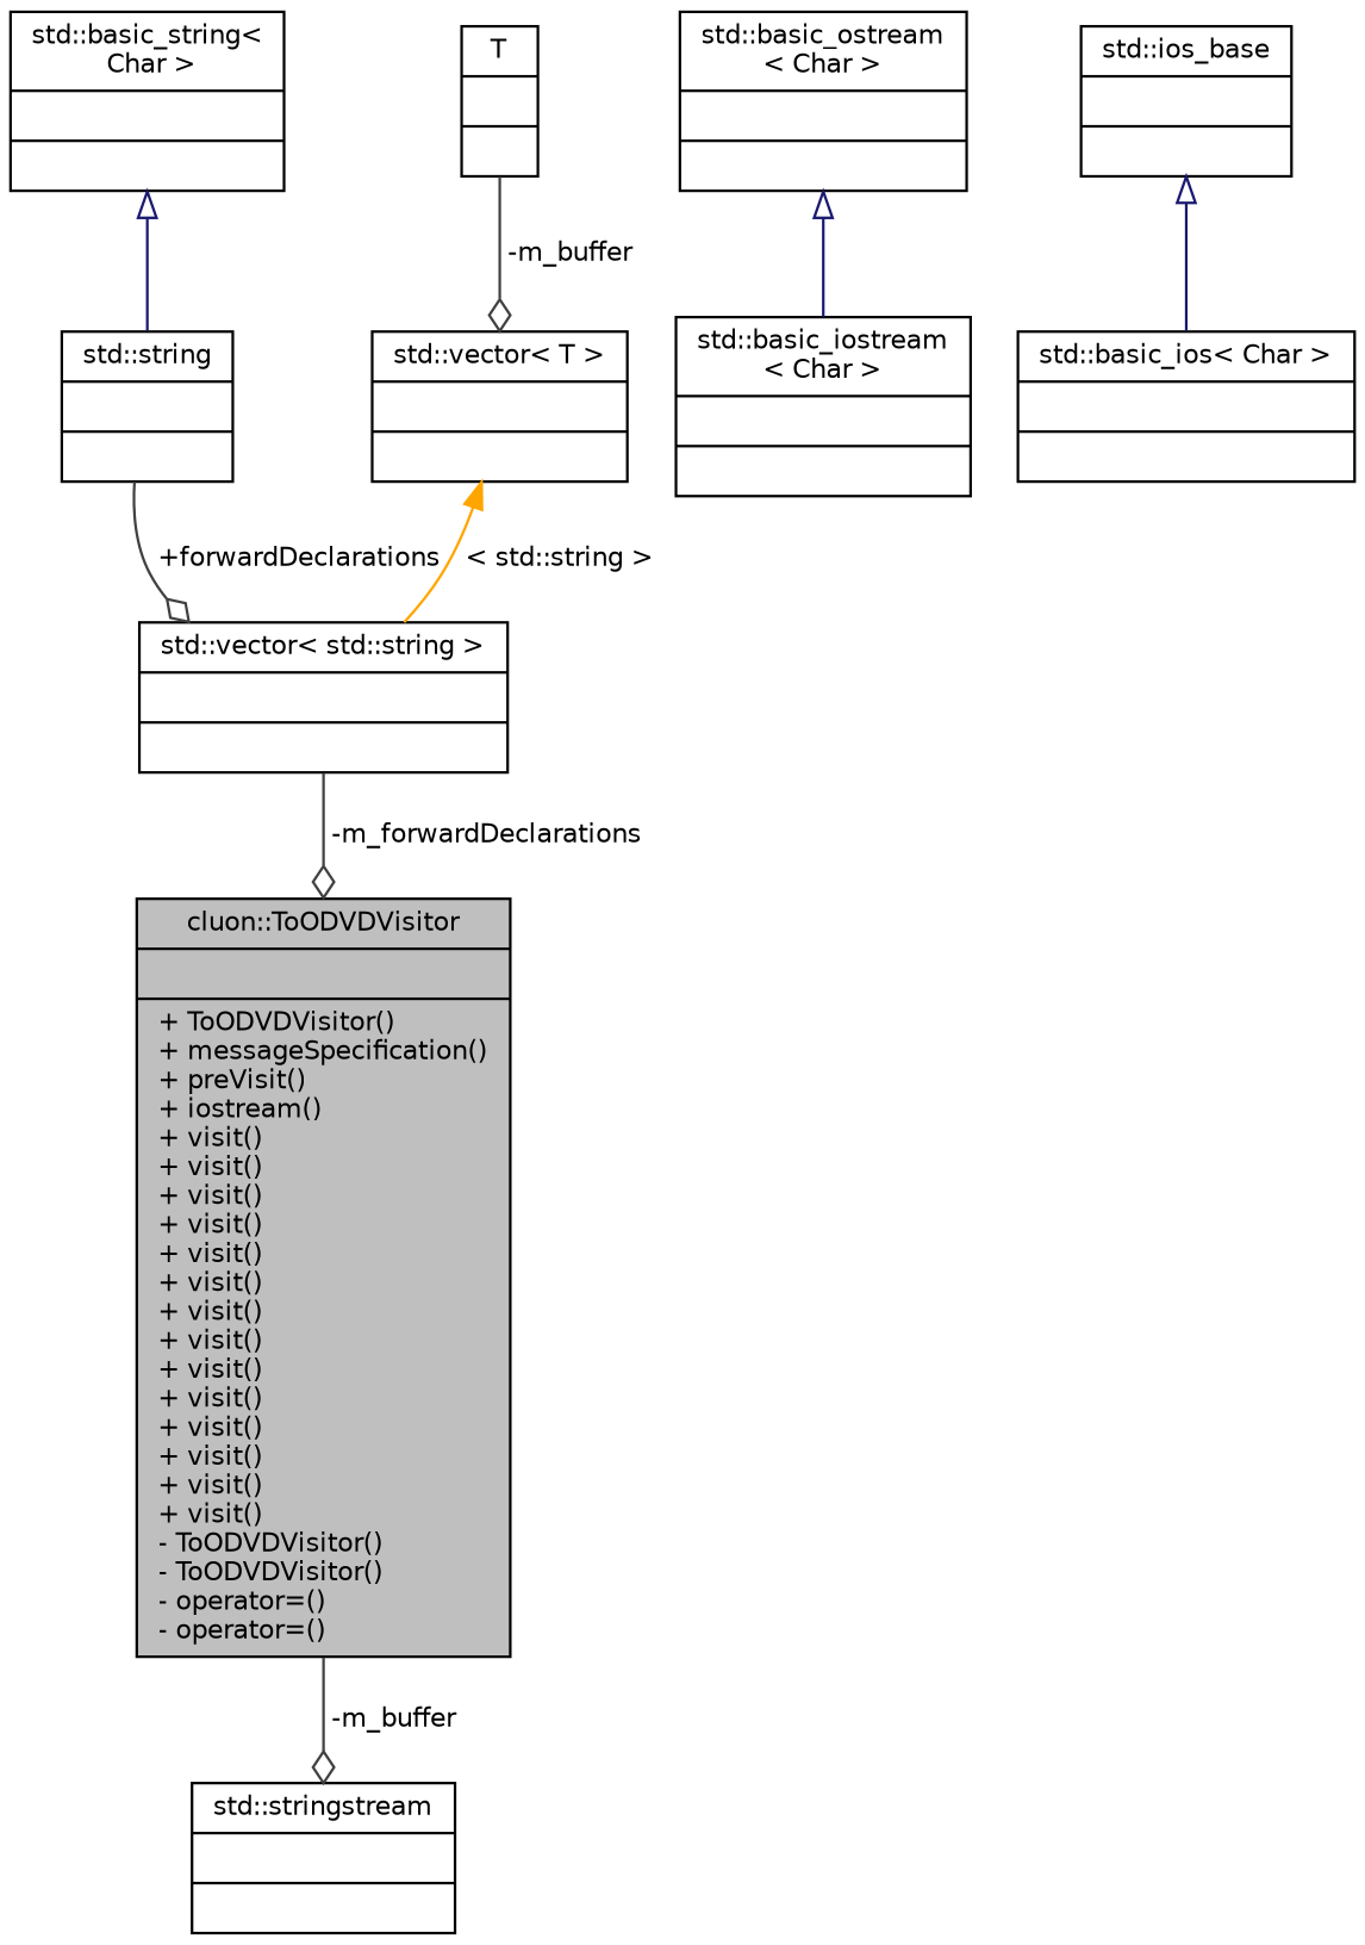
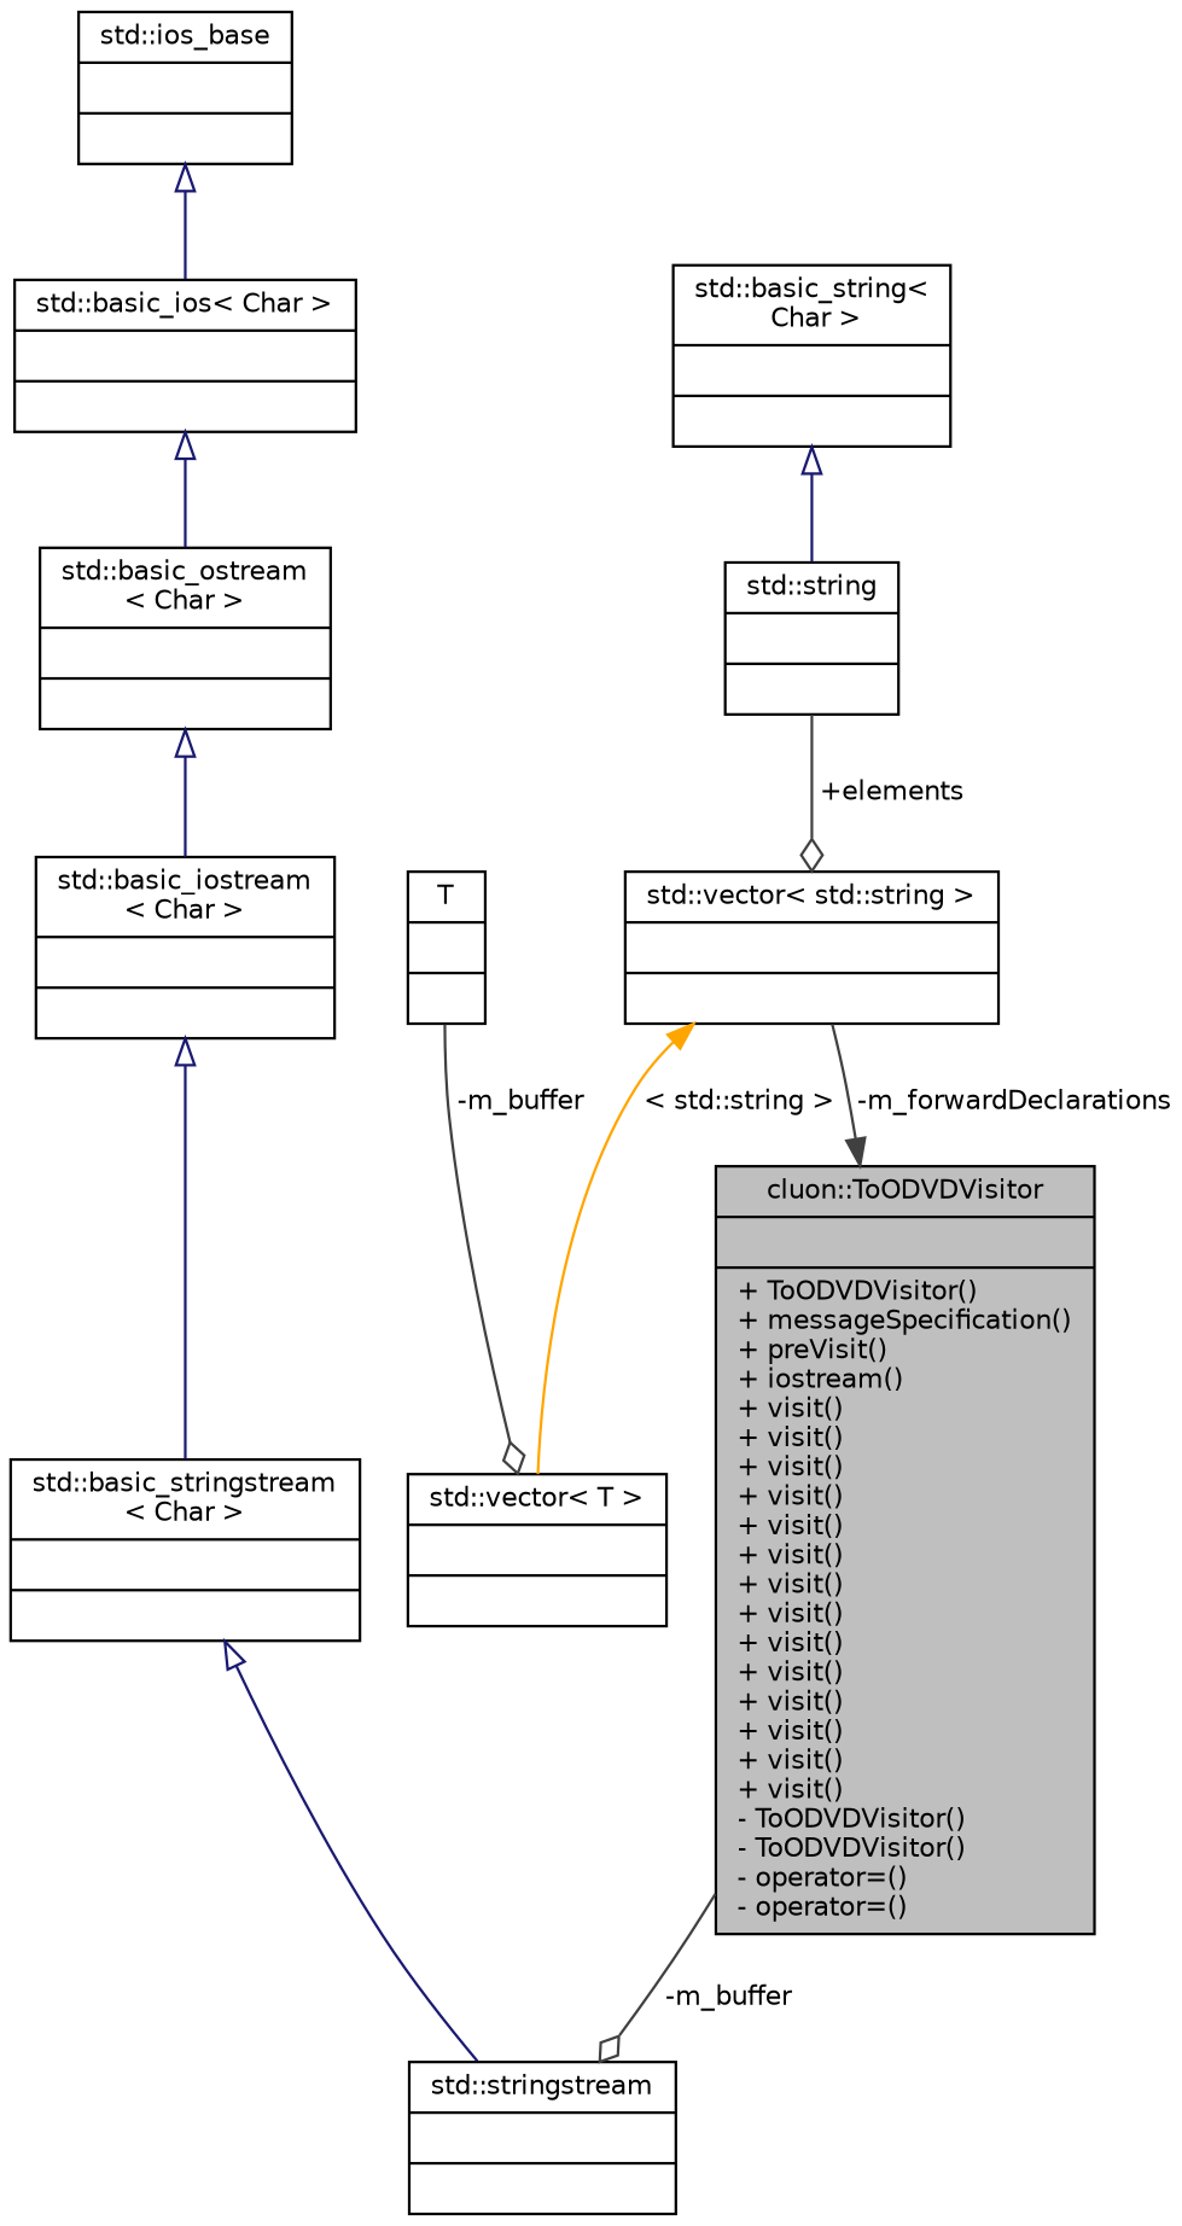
  digraph {
    node [color=black fillcolor=white fontname=Helvetica fontsize=10 shape=record style=filled]
    edge [color=midnightblue fontname=Helvetica fontsize=10 labelfontname=Helvetica labelfontsize=10 style=solid arrowtail=onormal dir=back]
    n1 [fillcolor=grey75 fontcolor=black height=0.2 label="{cluon::ToODVDVisitor\n||+ ToODVDVisitor()\l+ messageSpecification()\l+ preVisit()\l+ iostream()\l+ visit()\l+ visit()\l+ visit()\l+ visit()\l+ visit()\l+ visit()\l+ visit()\l+ visit()\l+ visit()\l+ visit()\l+ visit()\l+ visit()\l+ visit()\l+ visit()\l- ToODVDVisitor()\l- ToODVDVisitor()\l- operator=()\l- operator=()\l}" width=0.4]
    n2 [height=0.2 label="{std::stringstream\n||}" width=0.4]
    n3 [height=0.2 label="{std::vector\< std::string \>\n||}" width=0.4]
    n4 [height=0.2 label="{std::string\n||}" width=0.4]
    n5 [height=0.2 label="{std::basic_string\<\l Char \>\n||}" width=0.4]
    n6 [height=0.2 label="{std::vector\< T \>\n||}" width=0.4]
    n7 [height=0.2 label="{T\n||}" width=0.4]
+   n8 [height=0.2 label="{std::basic_stringstream\l\< Char \>\n||}" width=0.4]
    n9 [height=0.2 label="{std::basic_iostream\l\< Char \>\n||}" width=0.4]
    n10 [height=0.2 label="{std::basic_ios\< Char \>\n||}" width=0.4]
    n11 [height=0.2 label="{std::basic_ostream\l\< Char \>\n||}" width=0.4]
    n12 [height=0.2 label="{std::ios_base\n||}" width=0.4]
    n1 -> n2 [arrowhead=odiamond color=grey25 label=" -m_buffer" arrowtail="" dir=""]
-   n3 -> n1 [arrowhead=odiamond color=grey25 label=" -m_forwardDeclarations" arrowtail="" dir=""]
-   n4 -> n3 [arrowhead=odiamond color=grey25 label=" +forwardDeclarations" arrowtail="" dir=""]
+   n3 -> n1 [arrowhead=normal color=grey25 label=" -m_forwardDeclarations" arrowtail="" dir=""]
+   n4 -> n3 [arrowhead=odiamond color=grey25 label=" +elements" arrowtail="" dir=""]
    n5 -> n4
-   n6 -> n3 [color=orange label=" \< std::string \>" arrowtail=""]
+   n3 -> n6 [color=orange label=" \< std::string \>" arrowtail=""]
    n7 -> n6 [arrowhead=odiamond color=grey25 label=" -m_buffer" arrowtail="" dir=""]
+   n8 -> n2
+   n9 -> n8
+   n10 -> n11
    n11 -> n9
    n12 -> n10
  }
